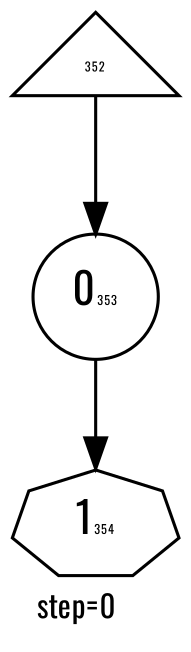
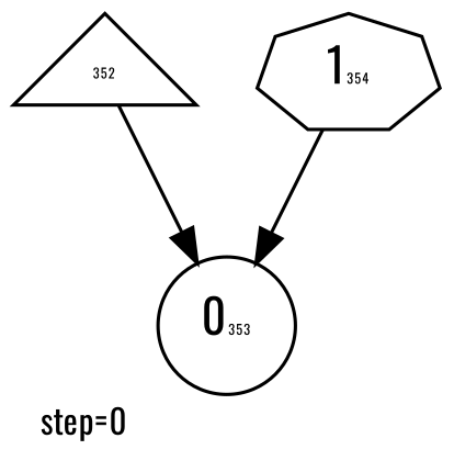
  digraph {
    fontname=Oswald
    fontsize=10
    label="step=0"
    labeljust=left
    labelloc=bottom
    node [color=black fontname=Oswald labelfontcolor=black peripheries=1]
    edge [color=black fontname=Oswald]
    n1 [label=<<FONT POINT-SIZE='4'>352</FONT>> shape=triangle]
    n2 [label=<0<FONT POINT-SIZE='4'>353</FONT>> shape=circle]
    n3 [label=<1<FONT POINT-SIZE='4'>354</FONT>> shape=septagon labelfontcolor=""]
    n1 -> n2
-   n2 -> n3
+   n3 -> n2
  }
